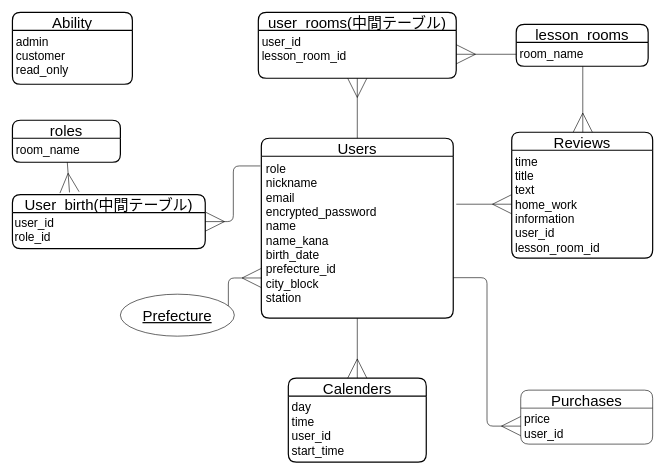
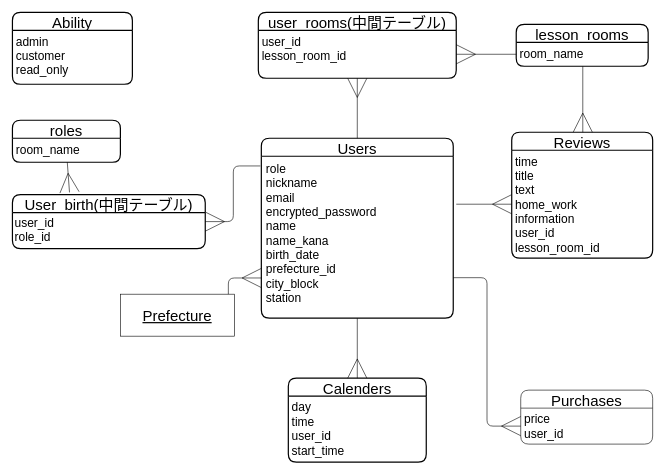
  <mxCell id="0" />
  <mxCell id="1" parent="0" />
  <mxCell id="2" value="Users" style="swimlane;childLayout=stackLayout;horizontal=1;startSize=30;horizontalStack=0;rounded=1;fontSize=25;fontStyle=0;strokeWidth=2;resizeParent=0;resizeLast=1;shadow=0;dashed=0;align=center;" vertex="1" parent="1"><mxGeometry x="435" y="230" width="320" height="300" as="geometry" /></mxCell>
  <mxCell id="3" value="role&#10;nickname&#10;email&#10;encrypted_password&#10;name&#10;name_kana&#10;birth_date&#10;prefecture_id&#10;city_block&#10;station" style="align=left;strokeColor=none;fillColor=none;spacingLeft=4;fontSize=20;verticalAlign=top;resizable=0;rotatable=0;part=1;spacing=4;" vertex="1" parent="2"><mxGeometry y="30" width="320" height="270" as="geometry" /></mxCell>
  <mxCell id="4" value="roles" style="swimlane;childLayout=stackLayout;horizontal=1;startSize=30;horizontalStack=0;rounded=1;fontSize=25;fontStyle=0;strokeWidth=2;resizeParent=0;resizeLast=1;shadow=0;dashed=0;align=center;spacing=0;" vertex="1" parent="1"><mxGeometry x="20" y="200" width="180" height="70" as="geometry" /></mxCell>
  <mxCell id="5" value="room_name" style="align=left;strokeColor=none;fillColor=none;spacingLeft=4;fontSize=20;verticalAlign=top;resizable=0;rotatable=0;part=1;" vertex="1" parent="4"><mxGeometry y="30" width="180" height="40" as="geometry" /></mxCell>
  <mxCell id="6" value="Ability" style="swimlane;childLayout=stackLayout;horizontal=1;startSize=30;horizontalStack=0;rounded=1;fontSize=25;fontStyle=0;strokeWidth=2;resizeParent=0;resizeLast=1;shadow=0;dashed=0;align=center;spacing=0;" vertex="1" parent="1"><mxGeometry x="20" y="20" width="200" height="120" as="geometry" /></mxCell>
  <mxCell id="7" value="admin&#10;customer&#10;read_only" style="align=left;strokeColor=none;fillColor=none;spacingLeft=4;fontSize=20;verticalAlign=top;resizable=0;rotatable=0;part=1;" vertex="1" parent="6"><mxGeometry y="30" width="200" height="90" as="geometry" /></mxCell>
  <mxCell id="8" value="User_birth(中間テーブル)" style="swimlane;childLayout=stackLayout;horizontal=1;startSize=30;horizontalStack=0;rounded=1;fontSize=25;fontStyle=0;strokeWidth=2;resizeParent=0;resizeLast=1;shadow=0;dashed=0;align=center;spacing=0;" vertex="1" parent="1"><mxGeometry x="20" y="324" width="321.5" height="90" as="geometry" /></mxCell>
  <mxCell id="9" value="user_id&#10;role_id" style="align=left;strokeColor=none;fillColor=none;spacingLeft=4;fontSize=20;verticalAlign=top;resizable=0;rotatable=0;part=1;spacing=0;" vertex="1" parent="8"><mxGeometry y="30" width="321.5" height="60" as="geometry" /></mxCell>
  <mxCell id="10" value="lesson_rooms" style="swimlane;childLayout=stackLayout;horizontal=1;startSize=30;horizontalStack=0;rounded=1;fontSize=25;fontStyle=0;strokeWidth=2;resizeParent=0;resizeLast=1;shadow=0;dashed=0;align=center;spacing=0;" vertex="1" parent="1"><mxGeometry x="860" y="40" width="220" height="70" as="geometry" /></mxCell>
  <mxCell id="11" value="room_name" style="align=left;strokeColor=none;fillColor=none;spacingLeft=4;fontSize=20;verticalAlign=top;resizable=0;rotatable=0;part=1;" vertex="1" parent="10"><mxGeometry y="30" width="220" height="40" as="geometry" /></mxCell>
  <mxCell id="12" value="user_rooms(中間テーブル)" style="swimlane;childLayout=stackLayout;horizontal=1;startSize=30;horizontalStack=0;rounded=1;fontSize=25;fontStyle=0;strokeWidth=2;resizeParent=0;resizeLast=1;shadow=0;dashed=0;align=center;spacing=0;" vertex="1" parent="1"><mxGeometry x="430" y="20" width="330" height="110" as="geometry" /></mxCell>
  <mxCell id="13" value="user_id&#10;lesson_room_id" style="align=left;strokeColor=none;fillColor=none;spacingLeft=4;fontSize=20;verticalAlign=top;resizable=0;rotatable=0;part=1;" vertex="1" parent="12"><mxGeometry y="30" width="330" height="80" as="geometry" /></mxCell>
  <mxCell id="14" value="Reviews" style="swimlane;childLayout=stackLayout;horizontal=1;startSize=30;horizontalStack=0;rounded=1;fontSize=25;fontStyle=0;strokeWidth=2;resizeParent=0;resizeLast=1;shadow=0;dashed=0;align=center;spacing=0;" vertex="1" parent="1"><mxGeometry x="852.5" y="220" width="235" height="210" as="geometry" /></mxCell>
  <mxCell id="15" value="time&#10;title&#10;text&#10;home_work&#10;information&#10;user_id&#10;lesson_room_id" style="align=left;strokeColor=none;fillColor=none;spacingLeft=4;fontSize=20;verticalAlign=top;resizable=0;rotatable=0;part=1;" vertex="1" parent="14"><mxGeometry y="30" width="235" height="180" as="geometry" /></mxCell>
  <mxCell id="16" value="Calenders" style="swimlane;childLayout=stackLayout;horizontal=1;startSize=30;horizontalStack=0;rounded=1;fontSize=25;fontStyle=0;strokeWidth=2;resizeParent=0;resizeLast=1;shadow=0;dashed=0;align=center;spacing=0;" vertex="1" parent="1"><mxGeometry x="480" y="630" width="230" height="140" as="geometry" /></mxCell>
  <mxCell id="17" value="day&#10;time&#10;user_id&#10;start_time" style="align=left;strokeColor=none;fillColor=none;spacingLeft=4;fontSize=20;verticalAlign=top;resizable=0;rotatable=0;part=1;" vertex="1" parent="16"><mxGeometry y="30" width="230" height="110" as="geometry" /></mxCell>
  <mxCell id="18" value="Purchases" style="swimlane;childLayout=stackLayout;horizontal=1;startSize=30;horizontalStack=0;rounded=1;fontSize=25;fontStyle=0;strokeWidth=1;resizeParent=0;resizeLast=1;shadow=0;dashed=0;align=center;spacing=0;" vertex="1" parent="1"><mxGeometry x="867.5" y="650" width="220" height="90" as="geometry" /></mxCell>
  <mxCell id="19" value="price&#10;user_id" style="align=left;strokeColor=none;fillColor=none;spacingLeft=4;fontSize=20;verticalAlign=top;resizable=0;rotatable=0;part=1;" vertex="1" parent="18"><mxGeometry y="30" width="220" height="60" as="geometry" /></mxCell>
- <mxCell id="20" value="Prefecture" style="ellipse;whiteSpace=wrap;html=1;align=center;fontStyle=4;fontSize=25;" vertex="1" parent="1"><mxGeometry x="200" y="490" width="190" height="70" as="geometry" /></mxCell>
+ <mxCell id="20" value="Prefecture" style="whiteSpace=wrap;html=1;align=center;fontStyle=4;fontSize=25;rounded=0;" vertex="1" parent="1"><mxGeometry x="200" y="490" width="190" height="70" as="geometry" /></mxCell>
  <mxCell id="21" style="html=1;entryX=0.296;entryY=-0.041;entryDx=0;entryDy=0;entryPerimeter=0;fontSize=25;endSize=30;startSize=20;endArrow=ERmany;endFill=0;" edge="1" parent="1" source="5" target="8"><mxGeometry relative="1" as="geometry" /></mxCell>
  <mxCell id="22" style="edgeStyle=none;html=1;entryX=0.5;entryY=1;entryDx=0;entryDy=0;fontSize=25;endArrow=ERmany;endFill=0;endSize=30;startSize=20;" edge="1" parent="1" target="13"><mxGeometry relative="1" as="geometry"><mxPoint x="595" y="230" as="sourcePoint" /></mxGeometry></mxCell>
  <mxCell id="23" style="edgeStyle=none;html=1;fontSize=25;endArrow=ERmany;endFill=0;endSize=30;startSize=20;" edge="1" parent="1" target="15"><mxGeometry relative="1" as="geometry"><mxPoint x="760" y="340" as="sourcePoint" /></mxGeometry></mxCell>
  <mxCell id="24" style="edgeStyle=orthogonalEdgeStyle;html=1;exitX=1;exitY=0.75;exitDx=0;exitDy=0;entryX=0;entryY=0.5;entryDx=0;entryDy=0;fontSize=25;endArrow=ERmany;endFill=0;strokeWidth=1;startSize=20;endSize=30;" edge="1" parent="1" source="3" target="19"><mxGeometry relative="1" as="geometry" /></mxCell>
  <mxCell id="25" style="edgeStyle=orthogonalEdgeStyle;html=1;exitX=0.5;exitY=1;exitDx=0;exitDy=0;entryX=0.5;entryY=0;entryDx=0;entryDy=0;fontSize=25;endArrow=ERmany;endFill=0;startSize=20;endSize=30;strokeWidth=1;" edge="1" parent="1" source="3" target="16"><mxGeometry relative="1" as="geometry" /></mxCell>
  <mxCell id="26" style="edgeStyle=orthogonalEdgeStyle;html=1;fontSize=25;endArrow=ERmany;endFill=0;endSize=30;startSize=20;" edge="1" parent="1" source="20" target="3"><mxGeometry relative="1" as="geometry"><Array as="points"><mxPoint x="380" y="463" /></Array></mxGeometry></mxCell>
  <mxCell id="27" style="edgeStyle=orthogonalEdgeStyle;html=1;fontSize=25;exitX=-0.005;exitY=0.06;exitDx=0;exitDy=0;exitPerimeter=0;endArrow=ERmany;endFill=0;endSize=30;startSize=20;" edge="1" parent="1" source="3" target="8"><mxGeometry relative="1" as="geometry" /></mxCell>
  <mxCell id="28" style="edgeStyle=none;html=1;exitX=0;exitY=0.5;exitDx=0;exitDy=0;entryX=1;entryY=0.5;entryDx=0;entryDy=0;fontSize=25;endArrow=ERmany;endFill=0;endSize=30;startSize=20;" edge="1" parent="1" source="11" target="13"><mxGeometry relative="1" as="geometry" /></mxCell>
  <mxCell id="29" style="edgeStyle=none;html=1;exitX=0.5;exitY=1;exitDx=0;exitDy=0;entryX=0.5;entryY=0;entryDx=0;entryDy=0;fontSize=25;endArrow=ERmany;endFill=0;endSize=30;startSize=20;" edge="1" parent="1"><mxGeometry relative="1" as="geometry"><mxPoint x="971" y="110" as="sourcePoint" /><mxPoint x="971" y="220" as="targetPoint" /></mxGeometry></mxCell>
